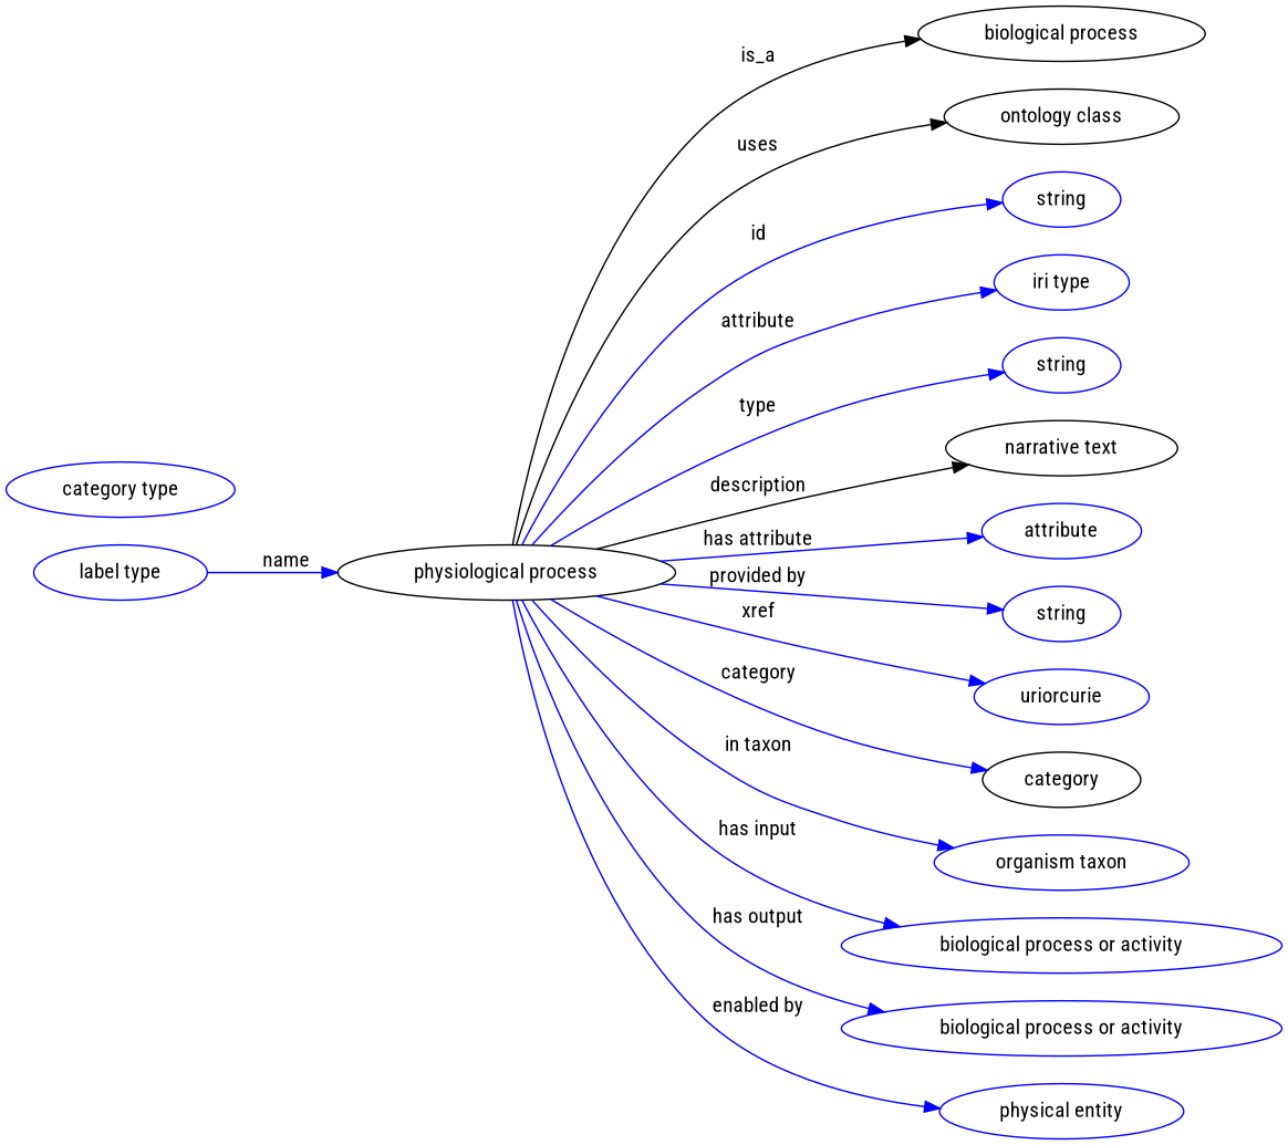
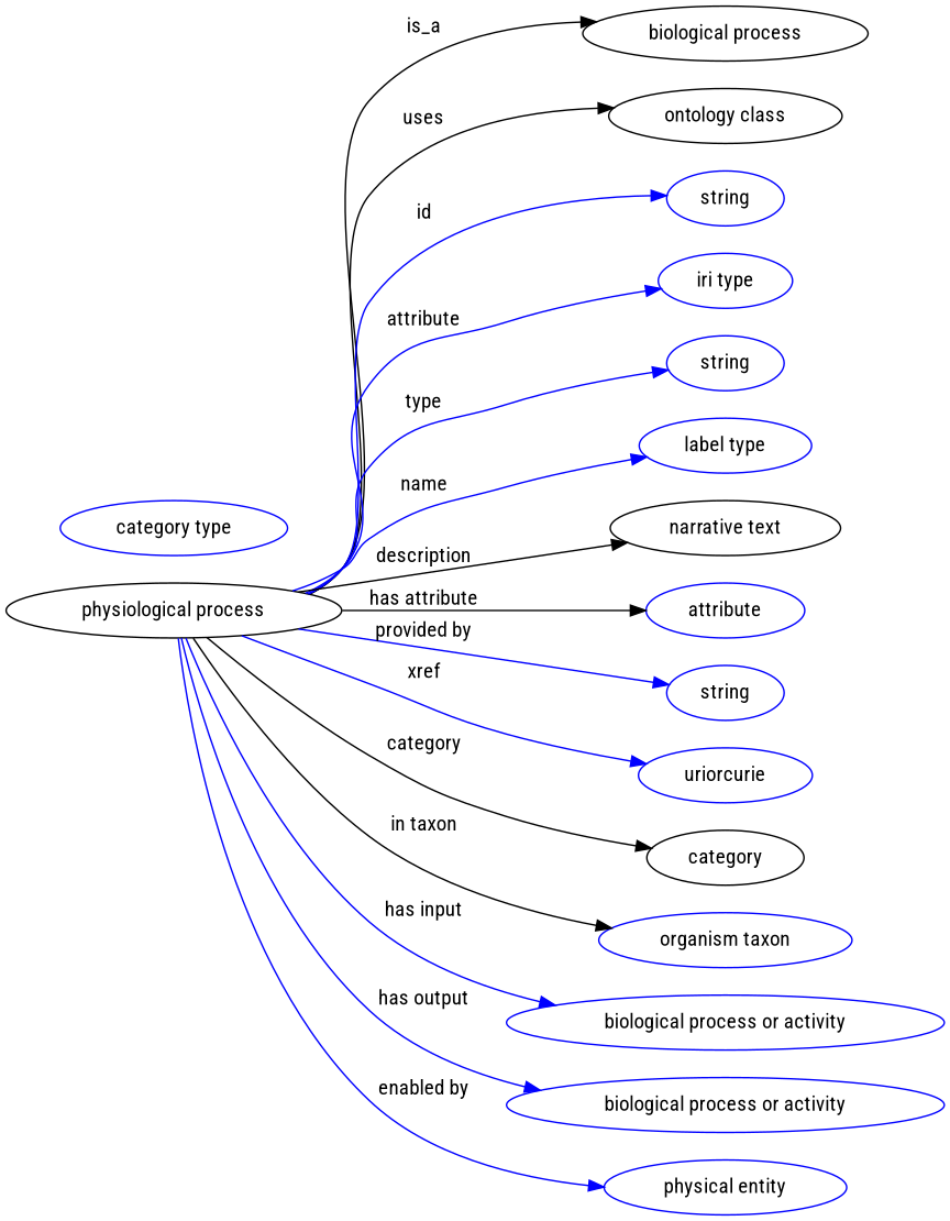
  digraph {
    fontname="Roboto Condensed"
    rankdir=LR
    node [fontname="Roboto Condensed" color=blue]
    edge [fontname="Roboto Condensed" color=blue style=solid]
    n1 [height=0.5 label="physiological process" width=3.0511 color=""]
    "biological process" [height=0.5 width=2.5998 color=""]
    "ontology class" [height=0.5 width=2.1304 color=""]
    n4 [height=0.5 label=string width=1.0652]
    n5 [height=0.5 label="iri type" width=1.2277]
    n6 [height=0.5 label=string width=1.0652]
    n7 [height=0.5 label="label type" width=1.5707]
    n8 [color=black height=0.5 label="narrative text" width=2.0943]
    n9 [height=0.5 label=attribute width=1.4443]
    n10 [height=0.5 label=string width=1.0652]
    n11 [height=0.5 label=uriorcurie width=1.5887]
    category [height=0.5 width=1.4263 color=""]
    n13 [height=0.5 label="organism taxon" width=2.3109]
    n14 [height=0.5 label="biological process or activity" width=3.9899]
    n15 [height=0.5 label="biological process or activity" width=3.9899]
    n16 [height=0.5 label="physical entity" width=2.2026]
    n17 [height=0.5 label="category type" width=2.0762]
    n1 -> "biological process" [label=is_a color="" style=""]
    n1 -> "ontology class" [label=uses color="" style=""]
    n1 -> n4 [label=id]
    n1 -> n5 [label=attribute]
    n1 -> n6 [label=type]
-   n7 -> n1 [label=name]
+   n1 -> n7 [label=name]
    n1 -> n8 [color=black label=description]
-   n1 -> n9 [label="has attribute"]
+   n1 -> n9 [color=black label="has attribute"]
    n1 -> n10 [label="provided by"]
    n1 -> n11 [label=xref]
-   n1 -> category [label=category]
-   n1 -> n13 [label="in taxon"]
+   n1 -> category [color=black label=category]
+   n1 -> n13 [color=black label="in taxon"]
    n1 -> n14 [label="has input"]
    n1 -> n15 [label="has output"]
    n1 -> n16 [label="enabled by"]
  }
